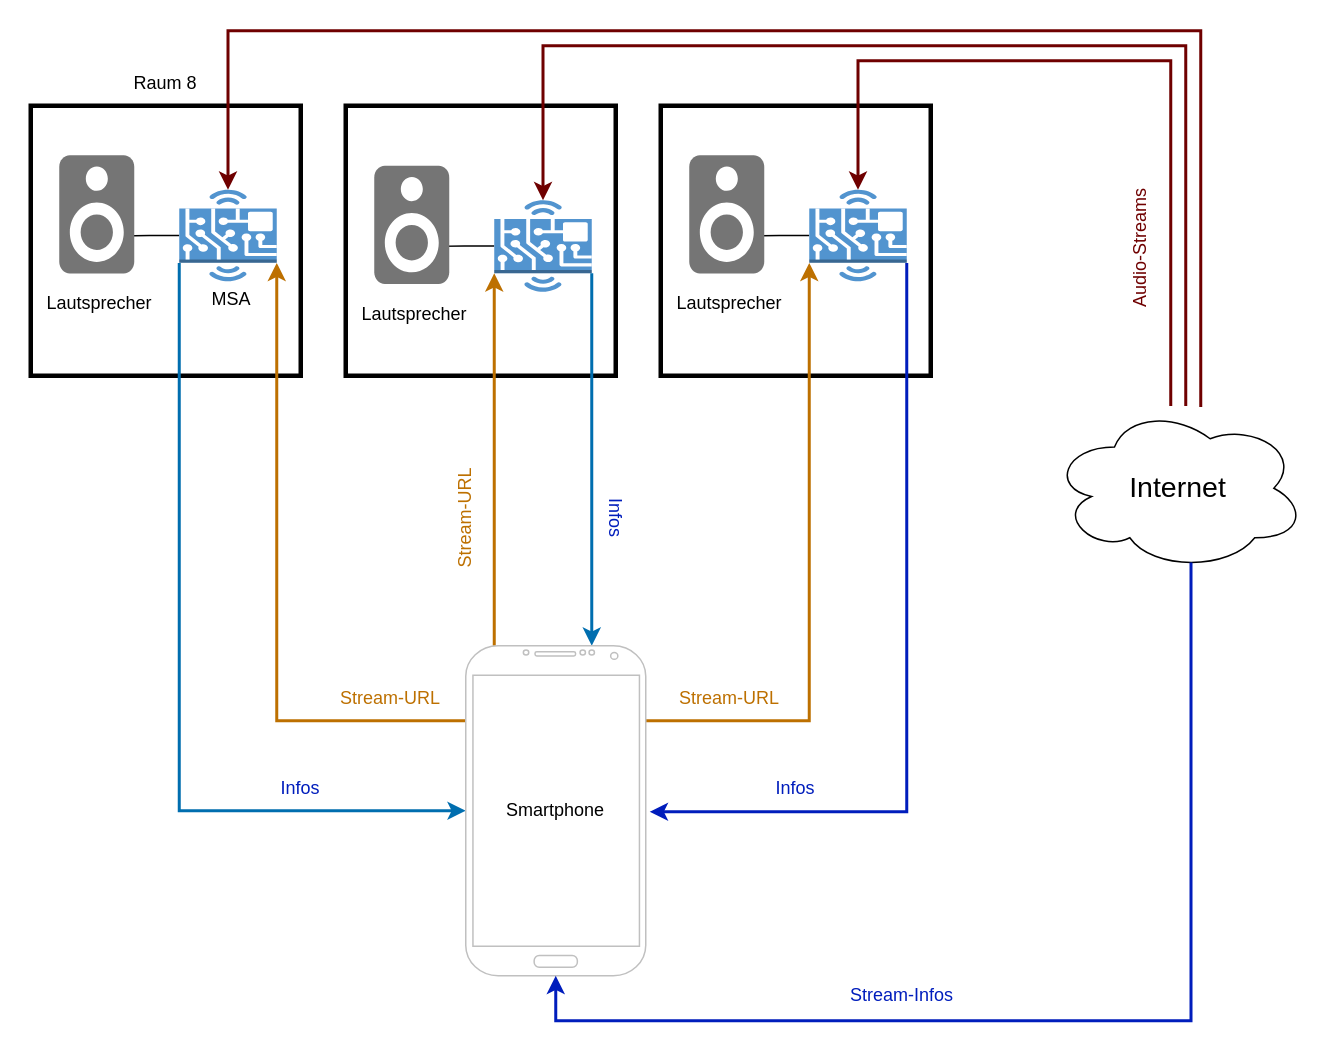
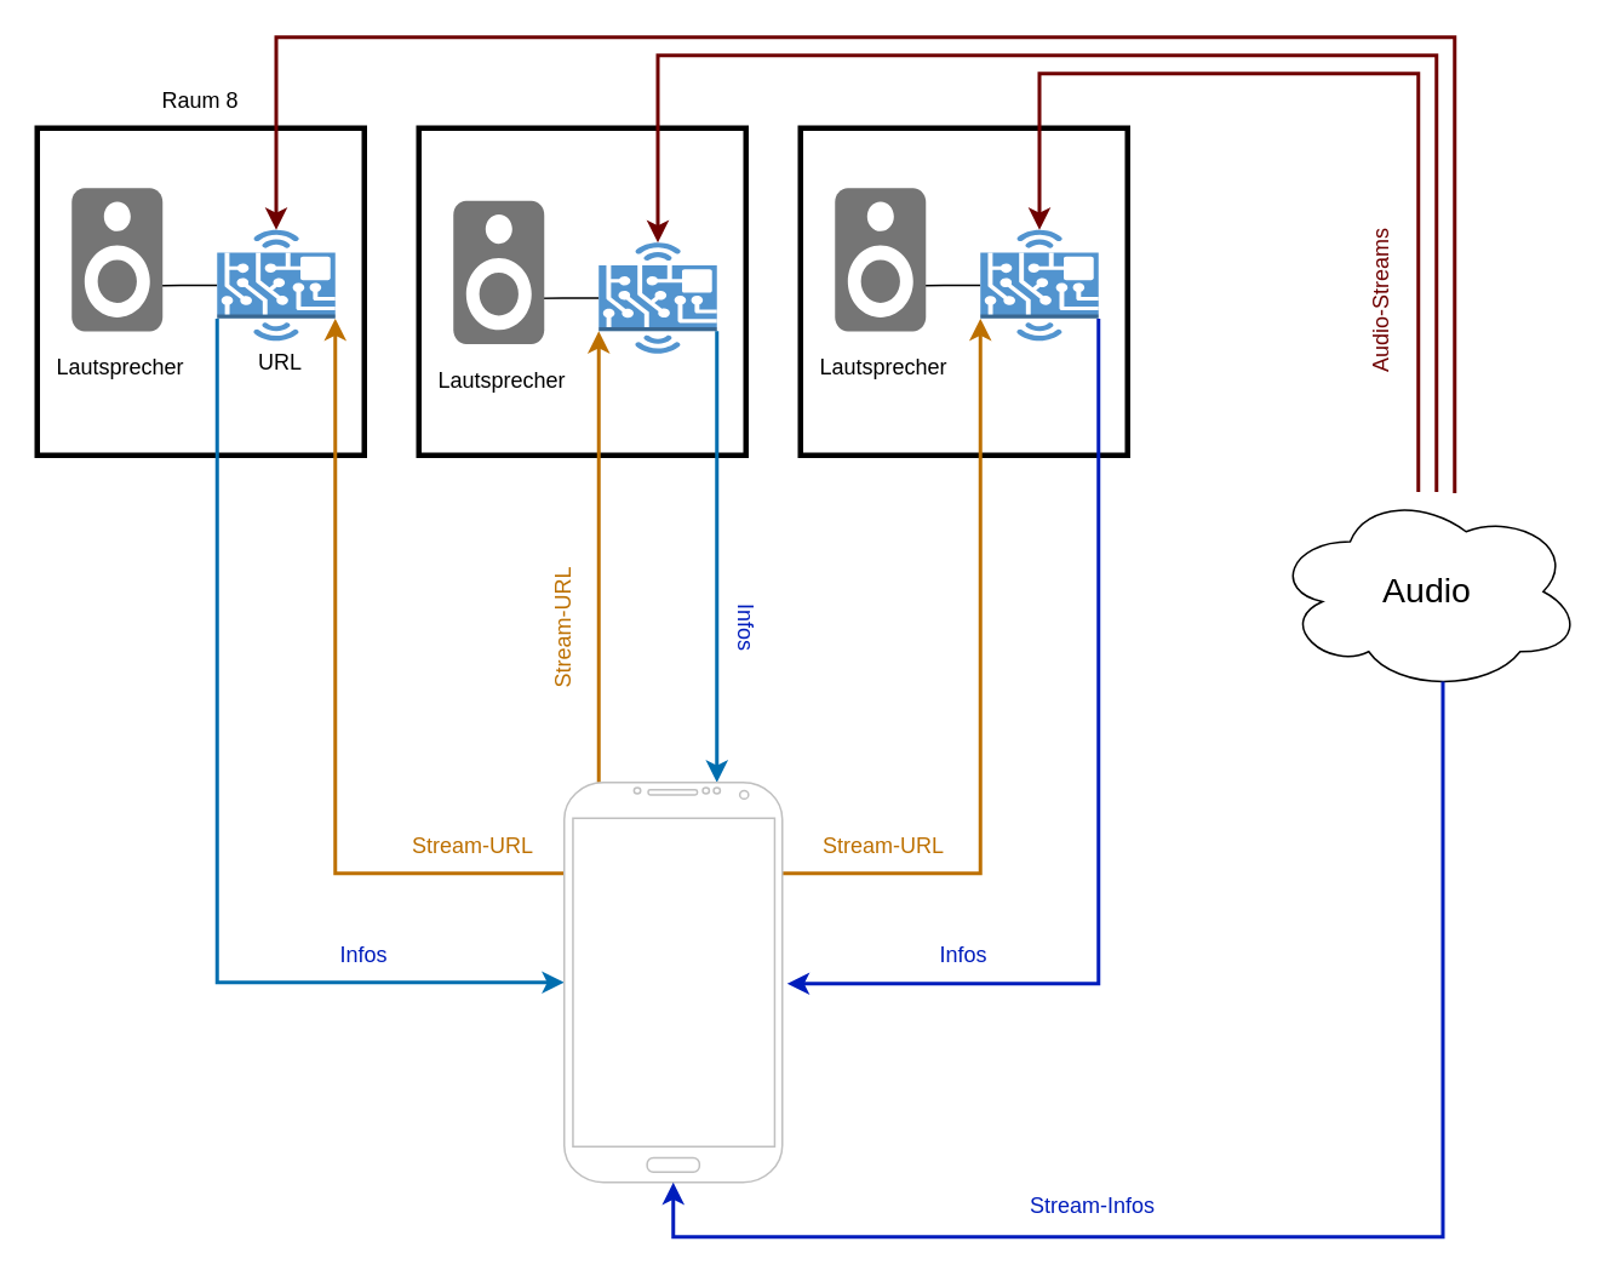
  <mxCell id="0" />
  <mxCell id="1" parent="0" />
  <mxCell id="2" value="" style="group;strokeWidth=8;" vertex="1" connectable="0" parent="1"><mxGeometry x="20" y="40" width="180" height="210" as="geometry" /></mxCell>
  <mxCell id="3" value="" style="whiteSpace=wrap;html=1;aspect=fixed;strokeWidth=3;" vertex="1" parent="2"><mxGeometry y="30" width="180" height="180" as="geometry" /></mxCell>
  <mxCell id="4" value="Raum 8" style="text;html=1;strokeColor=none;fillColor=none;align=center;verticalAlign=middle;whiteSpace=wrap;rounded=0;" vertex="1" parent="2"><mxGeometry x="60" width="60" height="30" as="geometry" /></mxCell>
  <mxCell id="5" style="edgeStyle=orthogonalEdgeStyle;rounded=0;orthogonalLoop=1;jettySize=auto;html=1;endArrow=none;endFill=0;" edge="1" parent="2" source="6"><mxGeometry relative="1" as="geometry"><mxPoint x="59" y="116.785" as="targetPoint" /></mxGeometry></mxCell>
  <mxCell id="6" value="" style="outlineConnect=0;dashed=0;verticalLabelPosition=bottom;verticalAlign=top;align=center;html=1;shape=mxgraph.aws3.hardware_board;fillColor=#5294CF;gradientColor=none;" vertex="1" parent="2"><mxGeometry x="99" y="86.03" width="65" height="60.93" as="geometry" /></mxCell>
- <mxCell id="7" value="MSA" style="text;html=1;strokeColor=none;fillColor=none;align=center;verticalAlign=middle;whiteSpace=wrap;rounded=0;" vertex="1" parent="2"><mxGeometry x="104" y="143.96" width="60" height="30" as="geometry" /></mxCell>
+ <mxCell id="7" value="URL" style="text;html=1;strokeColor=none;fillColor=none;align=center;verticalAlign=middle;whiteSpace=wrap;rounded=0;" vertex="1" parent="2"><mxGeometry x="104" y="143.96" width="60" height="30" as="geometry" /></mxCell>
  <mxCell id="8" value="" style="sketch=0;dashed=0;connectable=0;html=1;fillColor=#757575;strokeColor=none;shape=mxgraph.gcp2.speaker;part=1;align=center;" vertex="1" parent="2"><mxGeometry x="19" y="63.03" width="50" height="78.76" as="geometry"><mxPoint x="-17.5" y="10" as="offset" /></mxGeometry></mxCell>
  <mxCell id="9" value="Lautsprecher" style="text;html=1;strokeColor=none;fillColor=none;align=center;verticalAlign=middle;whiteSpace=wrap;rounded=0;" vertex="1" parent="2"><mxGeometry x="16" y="146.96" width="60" height="30" as="geometry" /></mxCell>
  <mxCell id="10" value="" style="group;strokeWidth=8;" vertex="1" connectable="0" parent="1"><mxGeometry x="230" y="40" width="180" height="210" as="geometry" /></mxCell>
  <mxCell id="11" value="" style="whiteSpace=wrap;html=1;aspect=fixed;strokeWidth=3;" vertex="1" parent="10"><mxGeometry y="30" width="180" height="180" as="geometry" /></mxCell>
  <mxCell id="12" style="edgeStyle=orthogonalEdgeStyle;rounded=0;orthogonalLoop=1;jettySize=auto;html=1;endArrow=none;endFill=0;" edge="1" parent="10" source="13"><mxGeometry relative="1" as="geometry"><mxPoint x="59" y="123.755" as="targetPoint" /></mxGeometry></mxCell>
  <mxCell id="13" value="" style="outlineConnect=0;dashed=0;verticalLabelPosition=bottom;verticalAlign=top;align=center;html=1;shape=mxgraph.aws3.hardware_board;fillColor=#5294CF;gradientColor=none;" vertex="1" parent="10"><mxGeometry x="99" y="93" width="65" height="60.93" as="geometry" /></mxCell>
  <mxCell id="14" value="" style="sketch=0;dashed=0;connectable=0;html=1;fillColor=#757575;strokeColor=none;shape=mxgraph.gcp2.speaker;part=1;align=center;" vertex="1" parent="10"><mxGeometry x="19" y="70" width="50" height="78.76" as="geometry"><mxPoint x="-17.5" y="10" as="offset" /></mxGeometry></mxCell>
  <mxCell id="15" value="Lautsprecher" style="text;html=1;strokeColor=none;fillColor=none;align=center;verticalAlign=middle;whiteSpace=wrap;rounded=0;" vertex="1" parent="10"><mxGeometry x="16" y="153.93" width="60" height="30" as="geometry" /></mxCell>
  <mxCell id="16" value="" style="group;strokeWidth=8;" vertex="1" connectable="0" parent="1"><mxGeometry x="440" y="40" width="180" height="210" as="geometry" /></mxCell>
  <mxCell id="17" value="" style="whiteSpace=wrap;html=1;aspect=fixed;strokeWidth=3;" vertex="1" parent="16"><mxGeometry y="30" width="180" height="180" as="geometry" /></mxCell>
  <mxCell id="18" style="edgeStyle=orthogonalEdgeStyle;rounded=0;orthogonalLoop=1;jettySize=auto;html=1;endArrow=none;endFill=0;" edge="1" parent="16" source="19"><mxGeometry relative="1" as="geometry"><mxPoint x="59" y="116.785" as="targetPoint" /></mxGeometry></mxCell>
  <mxCell id="19" value="" style="outlineConnect=0;dashed=0;verticalLabelPosition=bottom;verticalAlign=top;align=center;html=1;shape=mxgraph.aws3.hardware_board;fillColor=#5294CF;gradientColor=none;" vertex="1" parent="16"><mxGeometry x="99" y="86.03" width="65" height="60.93" as="geometry" /></mxCell>
  <mxCell id="20" value="" style="sketch=0;dashed=0;connectable=0;html=1;fillColor=#757575;strokeColor=none;shape=mxgraph.gcp2.speaker;part=1;align=center;" vertex="1" parent="16"><mxGeometry x="19" y="63.03" width="50" height="78.76" as="geometry"><mxPoint x="-17.5" y="10" as="offset" /></mxGeometry></mxCell>
  <mxCell id="21" value="Lautsprecher" style="text;html=1;strokeColor=none;fillColor=none;align=center;verticalAlign=middle;whiteSpace=wrap;rounded=0;" vertex="1" parent="16"><mxGeometry x="16" y="146.96" width="60" height="30" as="geometry" /></mxCell>
- <mxCell id="22" value="Internet" style="ellipse;shape=cloud;whiteSpace=wrap;html=1;fontSize=19;" vertex="1" parent="1"><mxGeometry x="700" y="270" width="170" height="110" as="geometry" /></mxCell>
+ <mxCell id="22" value="Audio" style="ellipse;shape=cloud;whiteSpace=wrap;html=1;fontSize=19;" vertex="1" parent="1"><mxGeometry x="700" y="270" width="170" height="110" as="geometry" /></mxCell>
  <mxCell id="23" style="edgeStyle=orthogonalEdgeStyle;rounded=0;orthogonalLoop=1;jettySize=auto;html=1;entryX=0;entryY=0.8;entryDx=0;entryDy=0;entryPerimeter=0;fillColor=#f0a30a;strokeColor=#BD7000;jumpSize=6;strokeWidth=2;" edge="1" parent="1" source="29" target="13"><mxGeometry relative="1" as="geometry"><Array as="points"><mxPoint x="329" y="310" /><mxPoint x="329" y="310" /></Array></mxGeometry></mxCell>
  <mxCell id="24" style="edgeStyle=orthogonalEdgeStyle;rounded=0;orthogonalLoop=1;jettySize=auto;html=1;entryX=1;entryY=0.8;entryDx=0;entryDy=0;entryPerimeter=0;fillColor=#f0a30a;strokeColor=#BD7000;jumpSize=6;strokeWidth=2;" edge="1" parent="1" source="29" target="6"><mxGeometry relative="1" as="geometry"><Array as="points"><mxPoint x="184" y="480" /></Array></mxGeometry></mxCell>
  <mxCell id="25" style="edgeStyle=orthogonalEdgeStyle;rounded=0;orthogonalLoop=1;jettySize=auto;html=1;entryX=0;entryY=0.8;entryDx=0;entryDy=0;entryPerimeter=0;fillColor=#f0a30a;strokeColor=#BD7000;jumpSize=6;strokeWidth=2;" edge="1" parent="1" source="29" target="19"><mxGeometry relative="1" as="geometry"><Array as="points"><mxPoint x="539" y="480" /></Array></mxGeometry></mxCell>
  <mxCell id="26" style="edgeStyle=orthogonalEdgeStyle;rounded=0;orthogonalLoop=1;jettySize=auto;html=1;entryX=1;entryY=0.8;entryDx=0;entryDy=0;startArrow=classic;startFill=1;endArrow=none;endFill=0;entryPerimeter=0;exitX=1.022;exitY=0.503;exitDx=0;exitDy=0;exitPerimeter=0;fillColor=#0050ef;strokeColor=#001DBC;strokeWidth=2;" edge="1" parent="1" source="29" target="19"><mxGeometry relative="1" as="geometry"><mxPoint x="384" y="540.043" as="sourcePoint" /><mxPoint x="608" y="174.774" as="targetPoint" /><Array as="points"><mxPoint x="604" y="541" /></Array></mxGeometry></mxCell>
  <mxCell id="27" style="edgeStyle=orthogonalEdgeStyle;rounded=0;orthogonalLoop=1;jettySize=auto;html=1;entryX=1;entryY=0.8;entryDx=0;entryDy=0;endArrow=none;endFill=0;startArrow=classic;startFill=1;entryPerimeter=0;fillColor=#1ba1e2;strokeColor=#006EAF;strokeWidth=2;" edge="1" parent="1" source="29" target="13"><mxGeometry relative="1" as="geometry"><Array as="points"><mxPoint x="394" y="540" /></Array></mxGeometry></mxCell>
  <mxCell id="28" style="edgeStyle=orthogonalEdgeStyle;rounded=0;orthogonalLoop=1;jettySize=auto;html=1;entryX=0;entryY=0.8;entryDx=0;entryDy=0;endArrow=none;endFill=0;startArrow=classic;startFill=1;entryPerimeter=0;fillColor=#1ba1e2;strokeColor=#006EAF;strokeWidth=2;" edge="1" parent="1" source="29" target="6"><mxGeometry relative="1" as="geometry"><Array as="points"><mxPoint x="119" y="540" /></Array></mxGeometry></mxCell>
  <mxCell id="29" value="" style="verticalLabelPosition=bottom;verticalAlign=top;html=1;shadow=0;dashed=0;strokeWidth=1;shape=mxgraph.android.phone2;strokeColor=#c0c0c0;" vertex="1" parent="1"><mxGeometry x="310" y="430" width="120" height="220" as="geometry" /></mxCell>
- <mxCell id="30" value="Smartphone" style="text;html=1;strokeColor=none;fillColor=none;align=center;verticalAlign=middle;whiteSpace=wrap;rounded=0;" vertex="1" parent="1"><mxGeometry x="340" y="525" width="60" height="30" as="geometry" /></mxCell>
  <mxCell id="31" value="Stream-URL" style="text;html=1;strokeColor=none;fillColor=none;align=center;verticalAlign=middle;whiteSpace=wrap;rounded=0;rotation=-90;fontColor=#BD7000;" vertex="1" parent="1"><mxGeometry x="260" y="330" width="100" height="30" as="geometry" /></mxCell>
  <mxCell id="32" value="Stream-URL" style="text;html=1;strokeColor=none;fillColor=none;align=center;verticalAlign=middle;whiteSpace=wrap;rounded=0;fontColor=#BD7000;" vertex="1" parent="1"><mxGeometry x="210" y="450" width="100" height="30" as="geometry" /></mxCell>
  <mxCell id="33" value="Infos" style="text;html=1;strokeColor=none;fillColor=none;align=center;verticalAlign=middle;whiteSpace=wrap;rounded=0;rotation=90;fontColor=#001DBC;" vertex="1" parent="1"><mxGeometry x="360" y="330" width="100" height="30" as="geometry" /></mxCell>
  <mxCell id="34" value="Infos" style="text;html=1;strokeColor=none;fillColor=none;align=center;verticalAlign=middle;whiteSpace=wrap;rounded=0;rotation=0;fontColor=#001DBC;" vertex="1" parent="1"><mxGeometry x="480" y="510" width="100" height="30" as="geometry" /></mxCell>
  <mxCell id="35" value="Infos" style="text;html=1;strokeColor=none;fillColor=none;align=center;verticalAlign=middle;whiteSpace=wrap;rounded=0;rotation=0;fontColor=#001DBC;" vertex="1" parent="1"><mxGeometry x="150" y="510" width="100" height="30" as="geometry" /></mxCell>
  <mxCell id="36" value="Stream-URL" style="text;html=1;strokeColor=none;fillColor=none;align=center;verticalAlign=middle;whiteSpace=wrap;rounded=0;fontColor=#BD7000;" vertex="1" parent="1"><mxGeometry x="436" y="450" width="100" height="30" as="geometry" /></mxCell>
  <mxCell id="37" style="edgeStyle=orthogonalEdgeStyle;rounded=0;orthogonalLoop=1;jettySize=auto;html=1;entryX=0.55;entryY=0.95;entryDx=0;entryDy=0;entryPerimeter=0;startArrow=classic;startFill=1;endArrow=none;endFill=0;fillColor=#0050ef;strokeColor=#001DBC;strokeWidth=2;" edge="1" parent="1" source="29" target="22"><mxGeometry relative="1" as="geometry"><Array as="points"><mxPoint x="370" y="680" /><mxPoint x="793" y="680" /></Array></mxGeometry></mxCell>
  <mxCell id="38" value="Stream-Infos" style="text;html=1;strokeColor=none;fillColor=none;align=center;verticalAlign=middle;whiteSpace=wrap;rounded=0;rotation=0;fontColor=#001DBC;" vertex="1" parent="1"><mxGeometry x="551" y="648" width="100" height="30" as="geometry" /></mxCell>
  <mxCell id="39" style="edgeStyle=orthogonalEdgeStyle;rounded=0;orthogonalLoop=1;jettySize=auto;html=1;entryX=0.5;entryY=0;entryDx=0;entryDy=0;entryPerimeter=0;fillColor=#a20025;strokeColor=#6F0000;strokeWidth=2;" edge="1" parent="1" source="22" target="19"><mxGeometry relative="1" as="geometry"><Array as="points"><mxPoint x="780" y="40" /><mxPoint x="571" y="40" /></Array></mxGeometry></mxCell>
  <mxCell id="40" style="edgeStyle=orthogonalEdgeStyle;rounded=0;orthogonalLoop=1;jettySize=auto;html=1;entryX=0.5;entryY=0;entryDx=0;entryDy=0;entryPerimeter=0;fillColor=#a20025;strokeColor=#6F0000;strokeWidth=2;" edge="1" parent="1" source="22" target="13"><mxGeometry relative="1" as="geometry"><Array as="points"><mxPoint x="790" y="30" /><mxPoint x="361" y="30" /></Array></mxGeometry></mxCell>
  <mxCell id="41" style="edgeStyle=orthogonalEdgeStyle;rounded=0;orthogonalLoop=1;jettySize=auto;html=1;entryX=0.5;entryY=0;entryDx=0;entryDy=0;entryPerimeter=0;fillColor=#a20025;strokeColor=#6F0000;strokeWidth=2;" edge="1" parent="1" source="22" target="6"><mxGeometry relative="1" as="geometry"><Array as="points"><mxPoint x="800" y="20" /><mxPoint x="151" y="20" /></Array></mxGeometry></mxCell>
  <mxCell id="42" value="Audio-Streams" style="text;html=1;strokeColor=none;fillColor=none;align=center;verticalAlign=middle;whiteSpace=wrap;rounded=0;rotation=-90;fontColor=#6F0000;fontSize=12;" vertex="1" parent="1"><mxGeometry x="710" y="150" width="100" height="30" as="geometry" /></mxCell>
